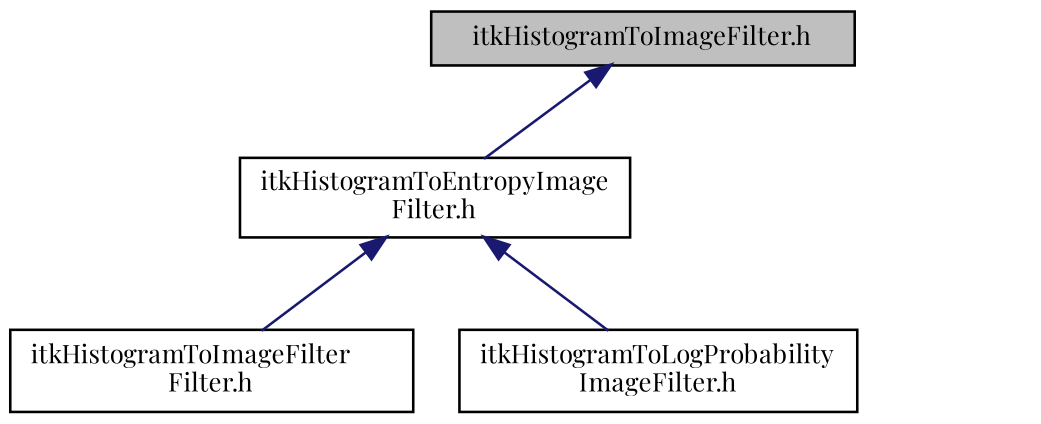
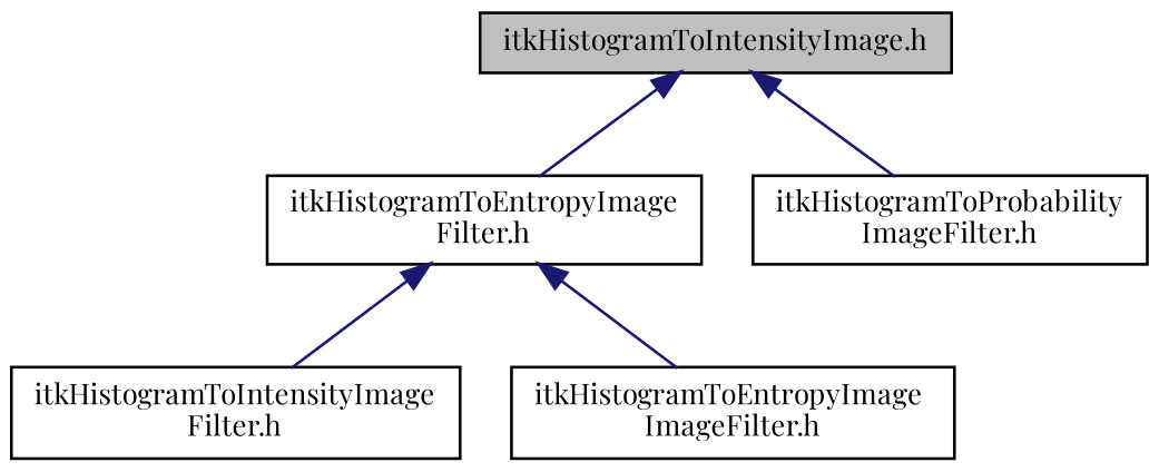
  digraph {
    fontname="Playfair Display"
    node [color=black fillcolor=white fontname="Playfair Display" fontsize=10 shape=record style=filled]
    edge [color=midnightblue dir=back fontname="Playfair Display" fontsize=10 labelfontname=Helvetica labelfontsize=10 style=solid]
-   n1 [fillcolor=grey75 fontcolor=black height=0.2 label="itkHistogramToImageFilter.h" width=0.4]
+   n1 [fillcolor=grey75 fontcolor=black height=0.2 label="itkHistogramToIntensityImage.h" width=0.4]
    n2 [height=0.2 label="itkHistogramToEntropyImage\lFilter.h" width=0.4]
-   n4 [height=0.2 label="itkHistogramToImageFilter\lFilter.h" width=0.4]
-   n5 [height=0.2 label="itkHistogramToLogProbability\lImageFilter.h" width=0.4]
+   n3 [height=0.2 label="itkHistogramToProbability\lImageFilter.h" width=0.4]
+   n4 [height=0.2 label="itkHistogramToIntensityImage\lFilter.h" width=0.4]
+   n5 [height=0.2 label="itkHistogramToEntropyImage\lImageFilter.h" width=0.4]
    n1 -> n2
+   n1 -> n3
    n2 -> n4
    n2 -> n5
  }
